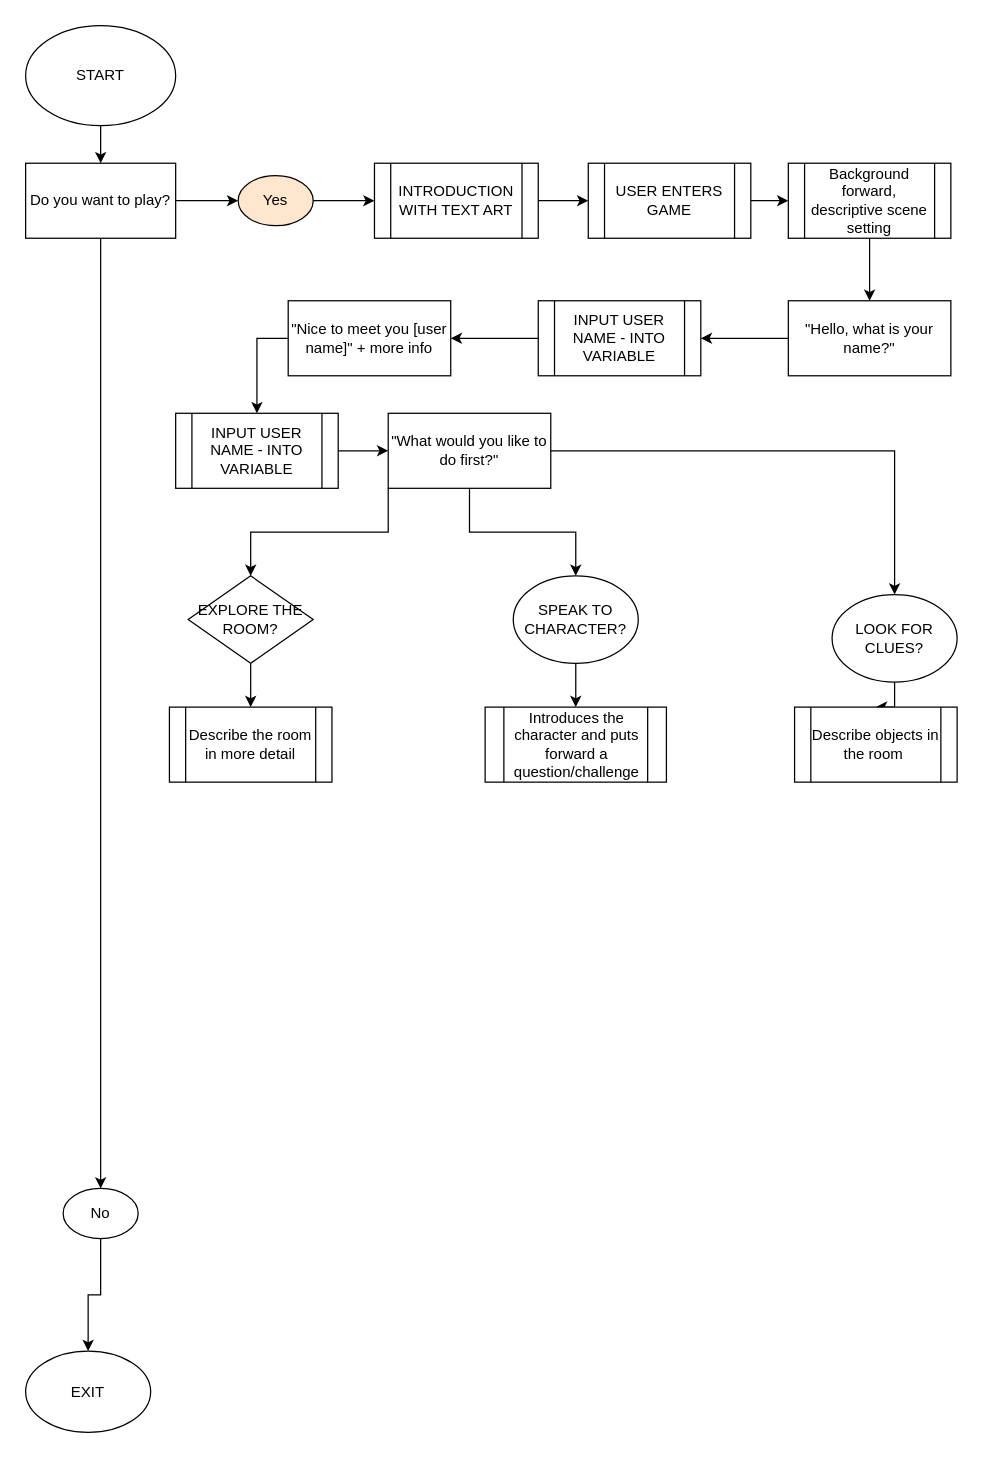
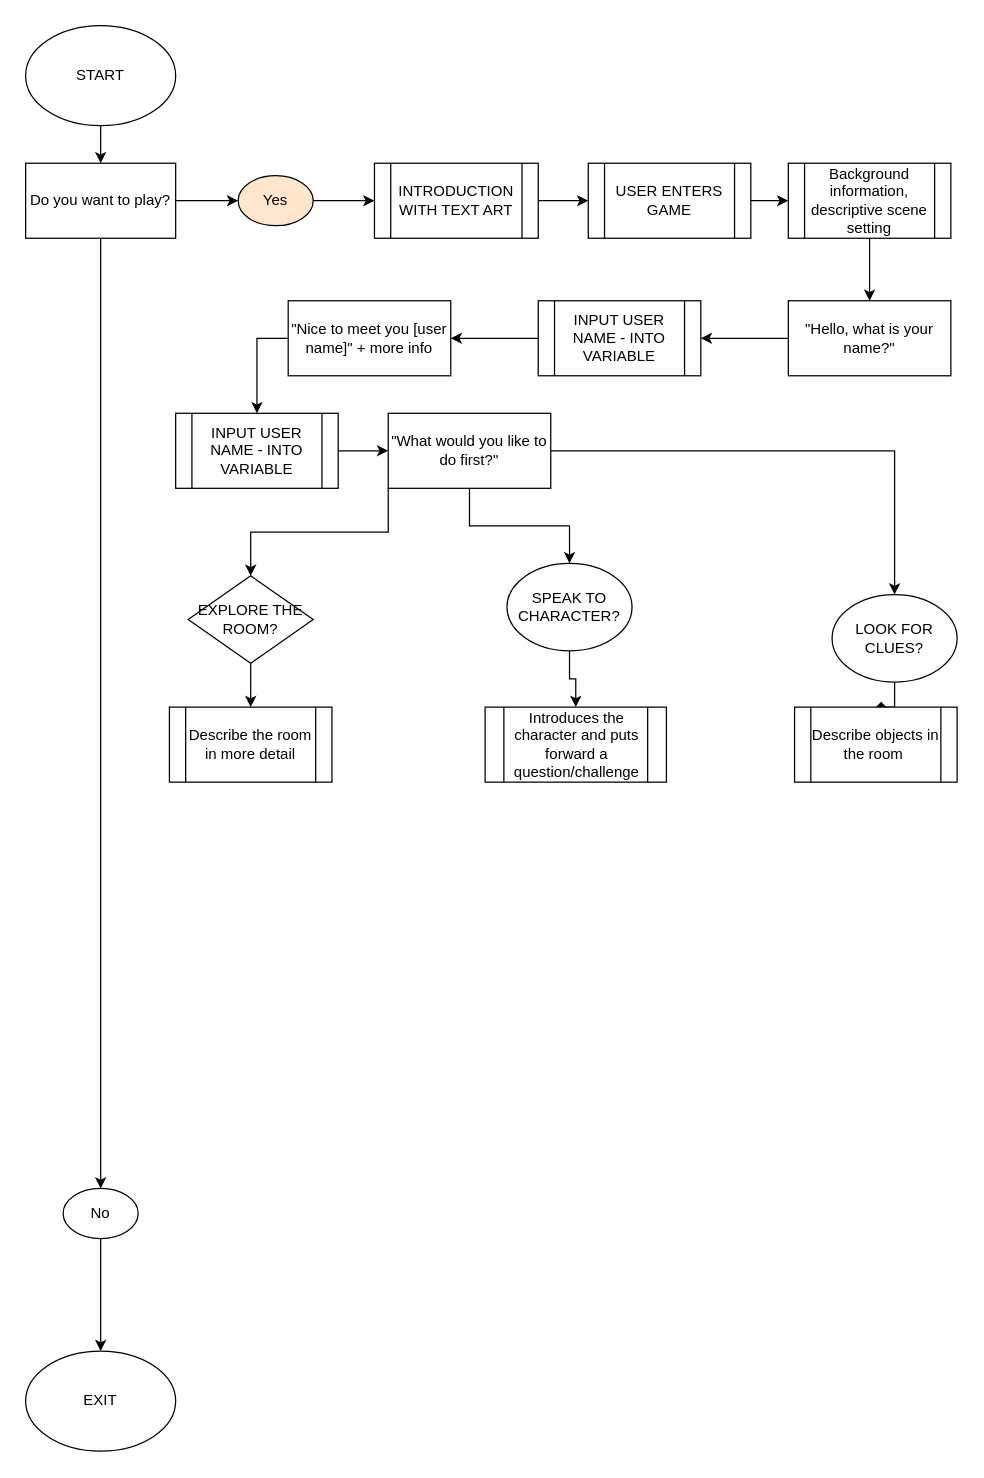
  <mxCell id="0" />
  <mxCell id="1" parent="0" />
  <mxCell id="2" value="" style="edgeStyle=orthogonalEdgeStyle;rounded=0;orthogonalLoop=1;jettySize=auto;html=1;" edge="1" parent="1" source="3" target="21"><mxGeometry relative="1" as="geometry" /></mxCell>
  <mxCell id="3" value="&quot;Hello, what is your name?&quot;" style="rounded=0;whiteSpace=wrap;html=1;" vertex="1" parent="1"><mxGeometry x="630" y="240" width="130" height="60" as="geometry" /></mxCell>
  <mxCell id="4" value="" style="edgeStyle=orthogonalEdgeStyle;rounded=0;orthogonalLoop=1;jettySize=auto;html=1;" edge="1" parent="1" source="5" target="8"><mxGeometry relative="1" as="geometry" /></mxCell>
  <mxCell id="5" value="START" style="ellipse;whiteSpace=wrap;html=1;" vertex="1" parent="1"><mxGeometry x="20" y="20" width="120" height="80" as="geometry" /></mxCell>
  <mxCell id="6" value="" style="edgeStyle=orthogonalEdgeStyle;rounded=0;orthogonalLoop=1;jettySize=auto;html=1;" edge="1" parent="1" source="8" target="10"><mxGeometry relative="1" as="geometry" /></mxCell>
  <mxCell id="7" value="" style="edgeStyle=orthogonalEdgeStyle;rounded=0;orthogonalLoop=1;jettySize=auto;html=1;" edge="1" parent="1" source="8" target="12"><mxGeometry relative="1" as="geometry" /></mxCell>
  <mxCell id="8" value="Do you want to play?" style="rounded=0;whiteSpace=wrap;html=1;" vertex="1" parent="1"><mxGeometry x="20" y="130" width="120" height="60" as="geometry" /></mxCell>
  <mxCell id="9" value="" style="edgeStyle=orthogonalEdgeStyle;rounded=0;orthogonalLoop=1;jettySize=auto;html=1;" edge="1" parent="1" source="10" target="15"><mxGeometry relative="1" as="geometry" /></mxCell>
  <mxCell id="10" value="Yes" style="ellipse;whiteSpace=wrap;html=1;rounded=0;fillColor=#ffe6cc;" vertex="1" parent="1"><mxGeometry x="190" y="140" width="60" height="40" as="geometry" /></mxCell>
  <mxCell id="11" style="edgeStyle=orthogonalEdgeStyle;rounded=0;orthogonalLoop=1;jettySize=auto;html=1;" edge="1" parent="1" source="12" target="13"><mxGeometry relative="1" as="geometry" /></mxCell>
  <mxCell id="12" value="No" style="ellipse;whiteSpace=wrap;html=1;rounded=0;" vertex="1" parent="1"><mxGeometry x="50" y="950" width="60" height="40" as="geometry" /></mxCell>
- <mxCell id="13" value="EXIT" style="ellipse;whiteSpace=wrap;html=1;" vertex="1" parent="1"><mxGeometry x="20" y="1080" width="100" height="65" as="geometry" /></mxCell>
+ <mxCell id="13" value="EXIT" style="ellipse;whiteSpace=wrap;html=1;" vertex="1" parent="1"><mxGeometry x="20" y="1080" width="120" height="80" as="geometry" /></mxCell>
  <mxCell id="14" value="" style="edgeStyle=orthogonalEdgeStyle;rounded=0;orthogonalLoop=1;jettySize=auto;html=1;" edge="1" parent="1" source="15" target="17"><mxGeometry relative="1" as="geometry" /></mxCell>
  <mxCell id="15" value="INTRODUCTION WITH TEXT ART" style="shape=process;whiteSpace=wrap;html=1;backgroundOutline=1;" vertex="1" parent="1"><mxGeometry x="299" y="130" width="131" height="60" as="geometry" /></mxCell>
  <mxCell id="16" value="" style="edgeStyle=orthogonalEdgeStyle;rounded=0;orthogonalLoop=1;jettySize=auto;html=1;" edge="1" parent="1" source="17" target="19"><mxGeometry relative="1" as="geometry" /></mxCell>
  <mxCell id="17" value="USER ENTERS GAME" style="shape=process;whiteSpace=wrap;html=1;backgroundOutline=1;" vertex="1" parent="1"><mxGeometry x="470" y="130" width="130" height="60" as="geometry" /></mxCell>
  <mxCell id="18" value="" style="edgeStyle=orthogonalEdgeStyle;rounded=0;orthogonalLoop=1;jettySize=auto;html=1;" edge="1" parent="1" source="19" target="3"><mxGeometry relative="1" as="geometry" /></mxCell>
- <mxCell id="19" value="&lt;span&gt;Background forward, descriptive scene setting&lt;/span&gt;" style="shape=process;whiteSpace=wrap;html=1;backgroundOutline=1;" vertex="1" parent="1"><mxGeometry x="630" y="130" width="130" height="60" as="geometry" /></mxCell>
+ <mxCell id="19" value="&lt;span&gt;Background information, descriptive scene setting&lt;/span&gt;" style="shape=process;whiteSpace=wrap;html=1;backgroundOutline=1;" vertex="1" parent="1"><mxGeometry x="630" y="130" width="130" height="60" as="geometry" /></mxCell>
  <mxCell id="20" value="" style="edgeStyle=orthogonalEdgeStyle;rounded=0;orthogonalLoop=1;jettySize=auto;html=1;" edge="1" parent="1" source="21" target="23"><mxGeometry relative="1" as="geometry" /></mxCell>
  <mxCell id="21" value="INPUT USER NAME - INTO VARIABLE" style="shape=process;whiteSpace=wrap;html=1;backgroundOutline=1;" vertex="1" parent="1"><mxGeometry x="430" y="240" width="130" height="60" as="geometry" /></mxCell>
  <mxCell id="22" style="edgeStyle=orthogonalEdgeStyle;rounded=0;orthogonalLoop=1;jettySize=auto;html=1;exitX=0;exitY=0.5;exitDx=0;exitDy=0;" edge="1" parent="1" source="23" target="31"><mxGeometry relative="1" as="geometry" /></mxCell>
  <mxCell id="23" value="&quot;Nice to meet you [user name]&quot; + more info" style="rounded=0;whiteSpace=wrap;html=1;" vertex="1" parent="1"><mxGeometry x="230" y="240" width="130" height="60" as="geometry" /></mxCell>
  <mxCell id="24" style="edgeStyle=orthogonalEdgeStyle;rounded=0;orthogonalLoop=1;jettySize=auto;html=1;exitX=0.5;exitY=1;exitDx=0;exitDy=0;" edge="1" parent="1" source="25" target="36"><mxGeometry relative="1" as="geometry" /></mxCell>
  <mxCell id="25" value="EXPLORE THE ROOM?" style="rhombus;whiteSpace=wrap;html=1;" vertex="1" parent="1"><mxGeometry x="150" y="460" width="100" height="70" as="geometry" /></mxCell>
  <mxCell id="26" style="edgeStyle=orthogonalEdgeStyle;rounded=0;orthogonalLoop=1;jettySize=auto;html=1;exitX=0.5;exitY=1;exitDx=0;exitDy=0;entryX=0.5;entryY=0;entryDx=0;entryDy=0;" edge="1" parent="1" source="27" target="37"><mxGeometry relative="1" as="geometry" /></mxCell>
- <mxCell id="27" value="SPEAK TO CHARACTER?" style="ellipse;whiteSpace=wrap;html=1;rounded=0;" vertex="1" parent="1"><mxGeometry x="410" y="460" width="100" height="70" as="geometry" /></mxCell>
- <mxCell id="28" style="edgeStyle=orthogonalEdgeStyle;rounded=0;orthogonalLoop=1;jettySize=auto;html=1;exitX=0.5;exitY=1;exitDx=0;exitDy=0;" edge="1" parent="1" source="29" target="38"><mxGeometry relative="1" as="geometry" /></mxCell>
+ <mxCell id="27" value="SPEAK TO CHARACTER?" style="ellipse;whiteSpace=wrap;html=1;rounded=0;" vertex="1" parent="1"><mxGeometry x="405" y="450" width="100" height="70" as="geometry" /></mxCell>
+ <mxCell id="28" style="edgeStyle=orthogonalEdgeStyle;rounded=0;orthogonalLoop=1;jettySize=auto;html=1;exitX=0.5;exitY=1;exitDx=0;exitDy=0;endArrow=diamond;" edge="1" parent="1" source="29" target="38"><mxGeometry relative="1" as="geometry" /></mxCell>
  <mxCell id="29" value="LOOK FOR CLUES?" style="ellipse;whiteSpace=wrap;html=1;rounded=0;" vertex="1" parent="1"><mxGeometry x="665" y="475" width="100" height="70" as="geometry" /></mxCell>
  <mxCell id="30" value="" style="edgeStyle=orthogonalEdgeStyle;rounded=0;orthogonalLoop=1;jettySize=auto;html=1;" edge="1" parent="1" source="31" target="35"><mxGeometry relative="1" as="geometry" /></mxCell>
  <mxCell id="31" value="INPUT USER NAME - INTO VARIABLE" style="shape=process;whiteSpace=wrap;html=1;backgroundOutline=1;" vertex="1" parent="1"><mxGeometry x="140" y="330" width="130" height="60" as="geometry" /></mxCell>
  <mxCell id="32" style="edgeStyle=orthogonalEdgeStyle;rounded=0;orthogonalLoop=1;jettySize=auto;html=1;exitX=0;exitY=1;exitDx=0;exitDy=0;" edge="1" parent="1" source="35" target="25"><mxGeometry relative="1" as="geometry" /></mxCell>
  <mxCell id="33" style="edgeStyle=orthogonalEdgeStyle;rounded=0;orthogonalLoop=1;jettySize=auto;html=1;exitX=0.5;exitY=1;exitDx=0;exitDy=0;entryX=0.5;entryY=0;entryDx=0;entryDy=0;" edge="1" parent="1" source="35" target="27"><mxGeometry relative="1" as="geometry" /></mxCell>
  <mxCell id="34" style="edgeStyle=orthogonalEdgeStyle;rounded=0;orthogonalLoop=1;jettySize=auto;html=1;exitX=1;exitY=0.5;exitDx=0;exitDy=0;entryX=0.5;entryY=0;entryDx=0;entryDy=0;" edge="1" parent="1" source="35" target="29"><mxGeometry relative="1" as="geometry" /></mxCell>
  <mxCell id="35" value="&quot;What would you like to do first?&quot;" style="rounded=0;whiteSpace=wrap;html=1;" vertex="1" parent="1"><mxGeometry x="310" y="330" width="130" height="60" as="geometry" /></mxCell>
  <mxCell id="36" value="Describe the room in more detail" style="shape=process;whiteSpace=wrap;html=1;backgroundOutline=1;" vertex="1" parent="1"><mxGeometry x="135" y="565" width="130" height="60" as="geometry" /></mxCell>
  <mxCell id="37" value="Introduces the character and puts forward a question/challenge" style="shape=process;whiteSpace=wrap;html=1;backgroundOutline=1;" vertex="1" parent="1"><mxGeometry x="387.5" y="565" width="145" height="60" as="geometry" /></mxCell>
  <mxCell id="38" value="Describe objects in the room&amp;nbsp;" style="shape=process;whiteSpace=wrap;html=1;backgroundOutline=1;" vertex="1" parent="1"><mxGeometry x="635" y="565" width="130" height="60" as="geometry" /></mxCell>
